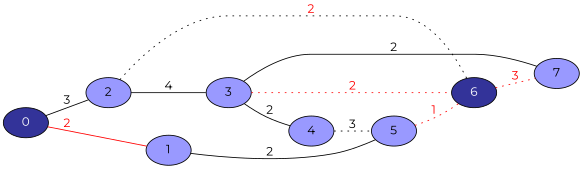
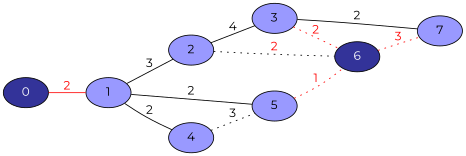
  graph {
    fontname=Montserrat
    rankdir=LR
    node [fillcolor="#9999ff" fontname=Montserrat style=filled]
    edge [fontname=Montserrat]
    0 [fillcolor="#333399" fontcolor=white]
    1
    4
    2
    5
    3
    6 [fillcolor="#333399" fontcolor=white]
    7
    0 -- 1 [color=red fontcolor=red label=2 style=solid]
-   3 -- 4 [label=2]
-   0 -- 2 [label=3]
+   1 -- 4 [label=2]
+   1 -- 2 [label=3]
    1 -- 5 [label=2]
    4 -- 5 [label=3 style=dotted]
    2 -- 3 [label=4]
    2 -- 6 [color=black fontcolor=red label=2 style=dotted]
    5 -- 6 [color=red fontcolor=red label=1 style=dotted]
    3 -- 6 [color=red fontcolor=red label=2 style=dotted]
    3 -- 7 [label=2]
    6 -- 7 [color=red fontcolor=red label=3 style=dotted]
  }
